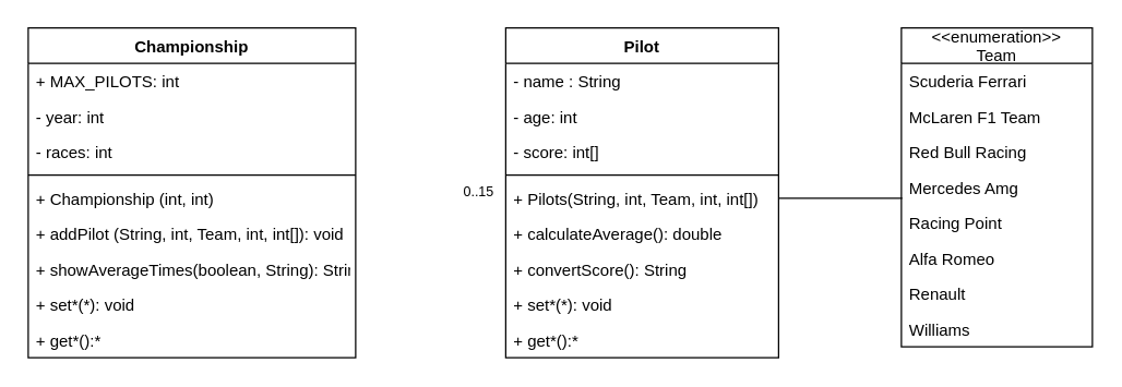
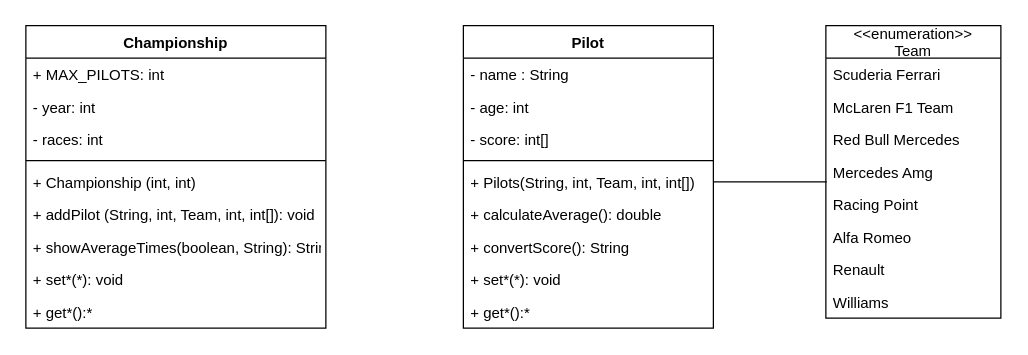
  <mxCell id="0" />
  <mxCell id="1" parent="0" />
  <mxCell id="2" value="Championship" style="swimlane;fontStyle=1;align=center;verticalAlign=top;childLayout=stackLayout;horizontal=1;startSize=26;horizontalStack=0;resizeParent=1;resizeParentMax=0;resizeLast=0;collapsible=1;marginBottom=0;" parent="1" vertex="1"><mxGeometry x="20" y="20" width="240" height="242" as="geometry" /></mxCell>
  <mxCell id="3" value="+ MAX_PILOTS: int" style="text;strokeColor=none;fillColor=none;align=left;verticalAlign=top;spacingLeft=4;spacingRight=4;overflow=hidden;rotatable=0;points=[[0,0.5],[1,0.5]];portConstraint=eastwest;" parent="2" vertex="1"><mxGeometry y="26" width="240" height="26" as="geometry" /></mxCell>
  <mxCell id="4" value="- year: int" style="text;strokeColor=none;fillColor=none;align=left;verticalAlign=top;spacingLeft=4;spacingRight=4;overflow=hidden;rotatable=0;points=[[0,0.5],[1,0.5]];portConstraint=eastwest;" parent="2" vertex="1"><mxGeometry y="52" width="240" height="26" as="geometry" /></mxCell>
  <mxCell id="5" value="- races: int" style="text;strokeColor=none;fillColor=none;align=left;verticalAlign=top;spacingLeft=4;spacingRight=4;overflow=hidden;rotatable=0;points=[[0,0.5],[1,0.5]];portConstraint=eastwest;" parent="2" vertex="1"><mxGeometry y="78" width="240" height="26" as="geometry" /></mxCell>
  <mxCell id="6" value="" style="line;strokeWidth=1;fillColor=none;align=left;verticalAlign=middle;spacingTop=-1;spacingLeft=3;spacingRight=3;rotatable=0;labelPosition=right;points=[];portConstraint=eastwest;" parent="2" vertex="1"><mxGeometry y="104" width="240" height="8" as="geometry" /></mxCell>
  <mxCell id="7" value="+ Championship (int, int)" style="text;strokeColor=none;fillColor=none;align=left;verticalAlign=top;spacingLeft=4;spacingRight=4;overflow=hidden;rotatable=0;points=[[0,0.5],[1,0.5]];portConstraint=eastwest;" parent="2" vertex="1"><mxGeometry y="112" width="240" height="26" as="geometry" /></mxCell>
  <mxCell id="8" value="+ addPilot (String, int, Team, int, int[]): void" style="text;strokeColor=none;fillColor=none;align=left;verticalAlign=top;spacingLeft=4;spacingRight=4;overflow=hidden;rotatable=0;points=[[0,0.5],[1,0.5]];portConstraint=eastwest;" parent="2" vertex="1"><mxGeometry y="138" width="240" height="26" as="geometry" /></mxCell>
  <mxCell id="9" value="+ showAverageTimes(boolean, String): String" style="text;strokeColor=none;fillColor=none;align=left;verticalAlign=top;spacingLeft=4;spacingRight=4;overflow=hidden;rotatable=0;points=[[0,0.5],[1,0.5]];portConstraint=eastwest;" parent="2" vertex="1"><mxGeometry y="164" width="240" height="26" as="geometry" /></mxCell>
  <mxCell id="10" value="+ set*(*): void" style="text;strokeColor=none;fillColor=none;align=left;verticalAlign=top;spacingLeft=4;spacingRight=4;overflow=hidden;rotatable=0;points=[[0,0.5],[1,0.5]];portConstraint=eastwest;" parent="2" vertex="1"><mxGeometry y="190" width="240" height="26" as="geometry" /></mxCell>
  <mxCell id="11" value="+ get*():*" style="text;strokeColor=none;fillColor=none;align=left;verticalAlign=top;spacingLeft=4;spacingRight=4;overflow=hidden;rotatable=0;points=[[0,0.5],[1,0.5]];portConstraint=eastwest;" parent="2" vertex="1"><mxGeometry y="216" width="240" height="26" as="geometry" /></mxCell>
  <mxCell id="12" value="Pilot" style="swimlane;fontStyle=1;align=center;verticalAlign=top;childLayout=stackLayout;horizontal=1;startSize=26;horizontalStack=0;resizeParent=1;resizeParentMax=0;resizeLast=0;collapsible=1;marginBottom=0;" parent="1" vertex="1"><mxGeometry x="370" y="20" width="200" height="242" as="geometry" /></mxCell>
  <mxCell id="13" value="- name : String" style="text;strokeColor=none;fillColor=none;align=left;verticalAlign=top;spacingLeft=4;spacingRight=4;overflow=hidden;rotatable=0;points=[[0,0.5],[1,0.5]];portConstraint=eastwest;" parent="12" vertex="1"><mxGeometry y="26" width="200" height="26" as="geometry" /></mxCell>
  <mxCell id="14" value="- age: int" style="text;strokeColor=none;fillColor=none;align=left;verticalAlign=top;spacingLeft=4;spacingRight=4;overflow=hidden;rotatable=0;points=[[0,0.5],[1,0.5]];portConstraint=eastwest;" parent="12" vertex="1"><mxGeometry y="52" width="200" height="26" as="geometry" /></mxCell>
  <mxCell id="15" value="- score: int[]" style="text;strokeColor=none;fillColor=none;align=left;verticalAlign=top;spacingLeft=4;spacingRight=4;overflow=hidden;rotatable=0;points=[[0,0.5],[1,0.5]];portConstraint=eastwest;" parent="12" vertex="1"><mxGeometry y="78" width="200" height="26" as="geometry" /></mxCell>
  <mxCell id="16" value="" style="line;strokeWidth=1;fillColor=none;align=left;verticalAlign=middle;spacingTop=-1;spacingLeft=3;spacingRight=3;rotatable=0;labelPosition=right;points=[];portConstraint=eastwest;" parent="12" vertex="1"><mxGeometry y="104" width="200" height="8" as="geometry" /></mxCell>
  <mxCell id="17" value="+ Pilots(String, int, Team, int, int[])" style="text;strokeColor=none;fillColor=none;align=left;verticalAlign=top;spacingLeft=4;spacingRight=4;overflow=hidden;rotatable=0;points=[[0,0.5],[1,0.5]];portConstraint=eastwest;" parent="12" vertex="1"><mxGeometry y="112" width="200" height="26" as="geometry" /></mxCell>
  <mxCell id="18" value="+ calculateAverage(): double" style="text;strokeColor=none;fillColor=none;align=left;verticalAlign=top;spacingLeft=4;spacingRight=4;overflow=hidden;rotatable=0;points=[[0,0.5],[1,0.5]];portConstraint=eastwest;" parent="12" vertex="1"><mxGeometry y="138" width="200" height="26" as="geometry" /></mxCell>
  <mxCell id="19" value="+ convertScore(): String" style="text;strokeColor=none;fillColor=none;align=left;verticalAlign=top;spacingLeft=4;spacingRight=4;overflow=hidden;rotatable=0;points=[[0,0.5],[1,0.5]];portConstraint=eastwest;" parent="12" vertex="1"><mxGeometry y="164" width="200" height="26" as="geometry" /></mxCell>
  <mxCell id="20" value="+ set*(*): void" style="text;strokeColor=none;fillColor=none;align=left;verticalAlign=top;spacingLeft=4;spacingRight=4;overflow=hidden;rotatable=0;points=[[0,0.5],[1,0.5]];portConstraint=eastwest;" parent="12" vertex="1"><mxGeometry y="190" width="200" height="26" as="geometry" /></mxCell>
  <mxCell id="21" value="+ get*():*" style="text;strokeColor=none;fillColor=none;align=left;verticalAlign=top;spacingLeft=4;spacingRight=4;overflow=hidden;rotatable=0;points=[[0,0.5],[1,0.5]];portConstraint=eastwest;" parent="12" vertex="1"><mxGeometry y="216" width="200" height="26" as="geometry" /></mxCell>
  <mxCell id="22" value="&lt;&lt;enumeration&gt;&gt;&#10;Team" style="swimlane;fontStyle=0;childLayout=stackLayout;horizontal=1;startSize=26;fillColor=none;horizontalStack=0;resizeParent=1;resizeParentMax=0;resizeLast=0;collapsible=1;marginBottom=0;" parent="1" vertex="1"><mxGeometry x="660" y="20" width="140" height="234" as="geometry" /></mxCell>
  <mxCell id="23" value="Scuderia Ferrari" style="text;strokeColor=none;fillColor=none;align=left;verticalAlign=top;spacingLeft=4;spacingRight=4;overflow=hidden;rotatable=0;points=[[0,0.5],[1,0.5]];portConstraint=eastwest;" parent="22" vertex="1"><mxGeometry y="26" width="140" height="26" as="geometry" /></mxCell>
  <mxCell id="24" value="McLaren F1 Team" style="text;strokeColor=none;fillColor=none;align=left;verticalAlign=top;spacingLeft=4;spacingRight=4;overflow=hidden;rotatable=0;points=[[0,0.5],[1,0.5]];portConstraint=eastwest;" parent="22" vertex="1"><mxGeometry y="52" width="140" height="26" as="geometry" /></mxCell>
- <mxCell id="25" value="Red Bull Racing" style="text;strokeColor=none;fillColor=none;align=left;verticalAlign=top;spacingLeft=4;spacingRight=4;overflow=hidden;rotatable=0;points=[[0,0.5],[1,0.5]];portConstraint=eastwest;" parent="22" vertex="1"><mxGeometry y="78" width="140" height="26" as="geometry" /></mxCell>
+ <mxCell id="25" value="Red Bull Mercedes" style="text;strokeColor=none;fillColor=none;align=left;verticalAlign=top;spacingLeft=4;spacingRight=4;overflow=hidden;rotatable=0;points=[[0,0.5],[1,0.5]];portConstraint=eastwest;" parent="22" vertex="1"><mxGeometry y="78" width="140" height="26" as="geometry" /></mxCell>
  <mxCell id="26" value="Mercedes Amg" style="text;strokeColor=none;fillColor=none;align=left;verticalAlign=top;spacingLeft=4;spacingRight=4;overflow=hidden;rotatable=0;points=[[0,0.5],[1,0.5]];portConstraint=eastwest;" parent="22" vertex="1"><mxGeometry y="104" width="140" height="26" as="geometry" /></mxCell>
  <mxCell id="27" value="Racing Point" style="text;strokeColor=none;fillColor=none;align=left;verticalAlign=top;spacingLeft=4;spacingRight=4;overflow=hidden;rotatable=0;points=[[0,0.5],[1,0.5]];portConstraint=eastwest;" parent="22" vertex="1"><mxGeometry y="130" width="140" height="26" as="geometry" /></mxCell>
  <mxCell id="28" value="Alfa Romeo" style="text;strokeColor=none;fillColor=none;align=left;verticalAlign=top;spacingLeft=4;spacingRight=4;overflow=hidden;rotatable=0;points=[[0,0.5],[1,0.5]];portConstraint=eastwest;" parent="22" vertex="1"><mxGeometry y="156" width="140" height="26" as="geometry" /></mxCell>
  <mxCell id="29" value="Renault" style="text;strokeColor=none;fillColor=none;align=left;verticalAlign=top;spacingLeft=4;spacingRight=4;overflow=hidden;rotatable=0;points=[[0,0.5],[1,0.5]];portConstraint=eastwest;" parent="22" vertex="1"><mxGeometry y="182" width="140" height="26" as="geometry" /></mxCell>
  <mxCell id="30" value="Williams" style="text;strokeColor=none;fillColor=none;align=left;verticalAlign=top;spacingLeft=4;spacingRight=4;overflow=hidden;rotatable=0;points=[[0,0.5],[1,0.5]];portConstraint=eastwest;" parent="22" vertex="1"><mxGeometry y="208" width="140" height="26" as="geometry" /></mxCell>
  <mxCell id="31" style="edgeStyle=orthogonalEdgeStyle;rounded=0;orthogonalLoop=1;jettySize=auto;html=1;entryX=0.005;entryY=0.808;entryDx=0;entryDy=0;entryPerimeter=0;endArrow=none;endFill=0;" parent="1" source="17" target="26" edge="1"><mxGeometry relative="1" as="geometry" /></mxCell>
- <mxCell id="32" value="&lt;font style=&quot;font-size: 10px&quot;&gt;0..15&lt;/font&gt;" style="text;html=1;align=center;verticalAlign=middle;resizable=0;points=[];autosize=1;" parent="1" vertex="1"><mxGeometry x="330" y="130" width="40" height="20" as="geometry" /></mxCell>
